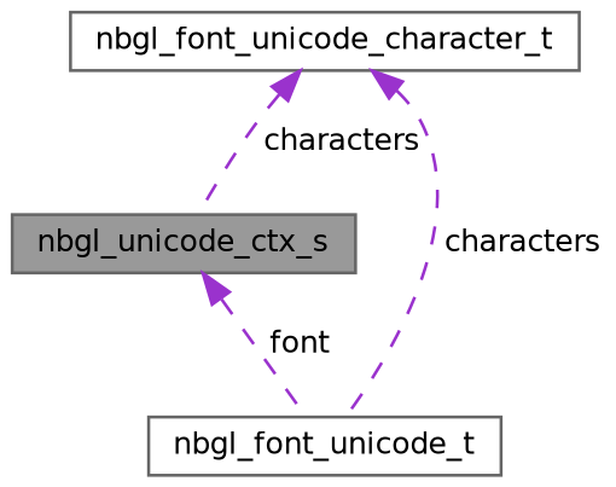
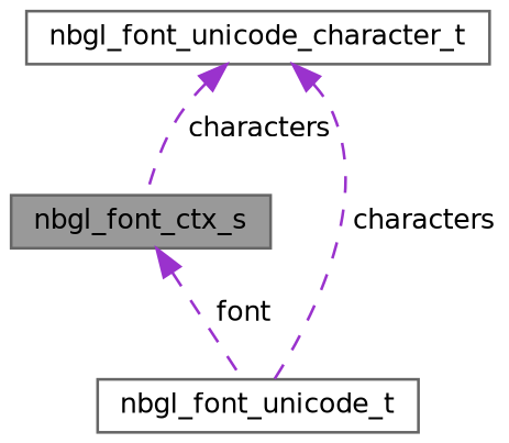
  digraph {
    node [color=gray40 fillcolor=white fontname=Helvetica fontsize=10 shape=box style=filled]
    edge [color=darkorchid3 dir=back fontname=Helvetica fontsize=10 labelfontname=Helvetica labelfontsize=10 style=dashed]
-   n1 [fillcolor=grey60 fontcolor=black height=0.2 label=nbgl_unicode_ctx_s width=0.4]
+   n1 [fillcolor=grey60 fontcolor=black height=0.2 label=nbgl_font_ctx_s width=0.4]
    n2 [height=0.2 label=nbgl_font_unicode_t width=0.4]
    n3 [height=0.2 label=nbgl_font_unicode_character_t width=0.4]
    n1 -> n2 [label=" font"]
    n3 -> n1 [label=" characters"]
    n3 -> n2 [label=" characters"]
  }
